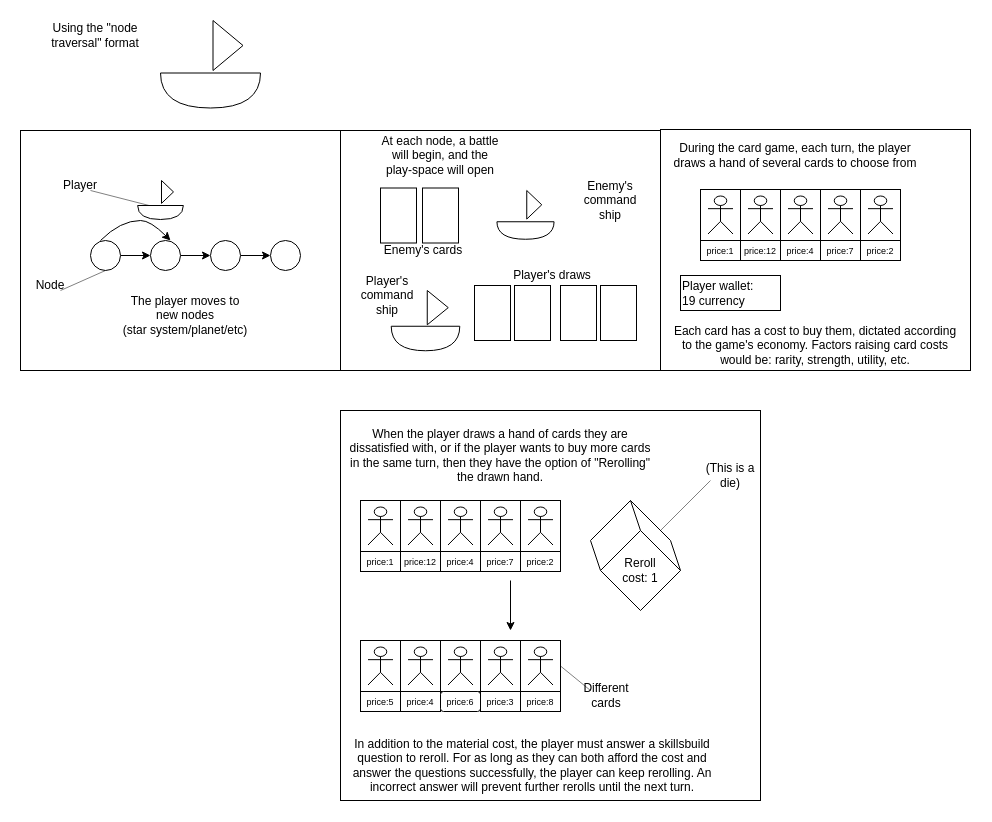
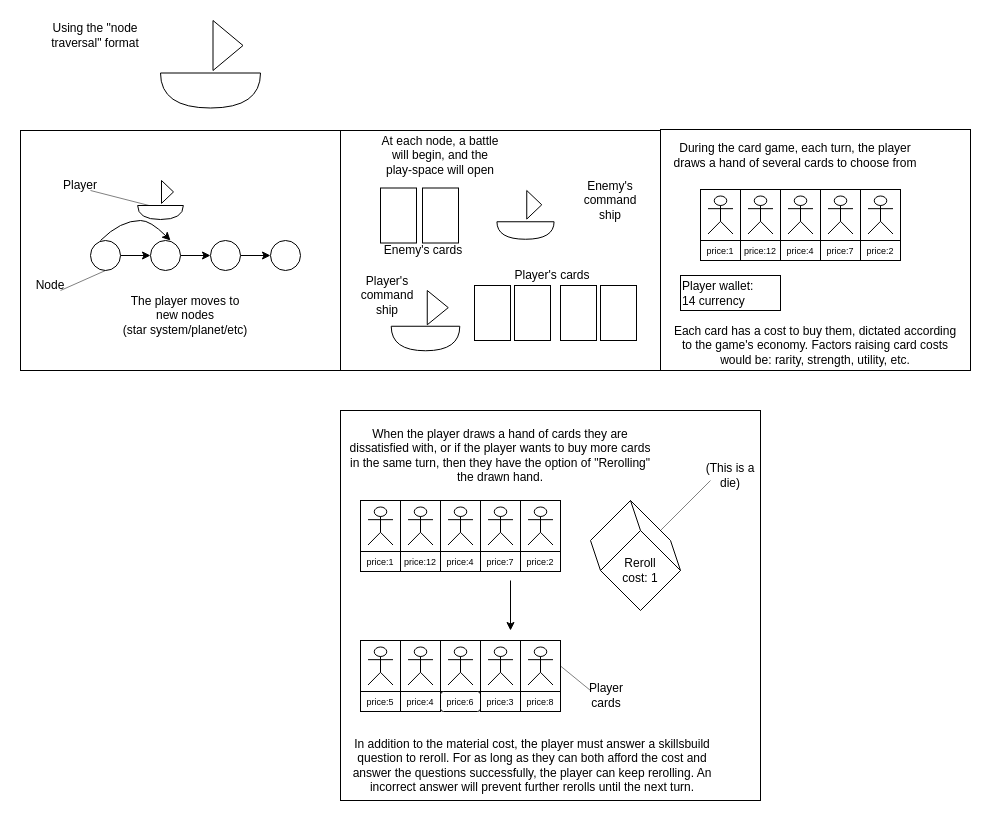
  <mxCell id="0" />
  <mxCell id="1" parent="0" />
  <mxCell id="2" value="&lt;div&gt;Using the &quot;node traversal&quot; format&lt;/div&gt;" style="text;html=1;align=center;verticalAlign=middle;whiteSpace=wrap;rounded=0;" vertex="1" parent="1"><mxGeometry x="50" y="20" width="90" height="30" as="geometry" /></mxCell>
  <mxCell id="3" value="" style="group" vertex="1" connectable="0" parent="1"><mxGeometry x="160" y="20" width="100" height="87.5" as="geometry" /></mxCell>
  <mxCell id="4" value="" style="triangle;whiteSpace=wrap;html=1;movable=1;resizable=1;rotatable=1;deletable=1;editable=1;locked=0;connectable=1;" vertex="1" parent="3"><mxGeometry x="52.5" width="30" height="50" as="geometry" /></mxCell>
  <mxCell id="5" value="" style="shape=or;whiteSpace=wrap;html=1;rotation=90;movable=1;resizable=1;rotatable=1;deletable=1;editable=1;locked=0;connectable=1;" vertex="1" parent="3"><mxGeometry x="32.5" y="20" width="35" height="100" as="geometry" /></mxCell>
  <mxCell id="6" value="The player moves to new nodes&lt;br&gt;(star system/planet/etc)" style="text;html=1;align=center;verticalAlign=middle;whiteSpace=wrap;rounded=0;" vertex="1" parent="1"><mxGeometry x="120" y="300" width="130" height="30" as="geometry" /></mxCell>
  <mxCell id="7" style="edgeStyle=orthogonalEdgeStyle;rounded=0;orthogonalLoop=1;jettySize=auto;html=1;exitX=1;exitY=0.5;exitDx=0;exitDy=0;entryX=0;entryY=0.5;entryDx=0;entryDy=0;" edge="1" parent="1" source="8" target="10"><mxGeometry relative="1" as="geometry" /></mxCell>
  <mxCell id="8" value="" style="ellipse;whiteSpace=wrap;html=1;aspect=fixed;" vertex="1" parent="1"><mxGeometry x="90" y="240" width="30" height="30" as="geometry" /></mxCell>
  <mxCell id="9" style="edgeStyle=orthogonalEdgeStyle;rounded=0;orthogonalLoop=1;jettySize=auto;html=1;exitX=1;exitY=0.5;exitDx=0;exitDy=0;entryX=0;entryY=0.5;entryDx=0;entryDy=0;" edge="1" parent="1" source="10" target="12"><mxGeometry relative="1" as="geometry" /></mxCell>
  <mxCell id="10" value="" style="ellipse;whiteSpace=wrap;html=1;aspect=fixed;" vertex="1" parent="1"><mxGeometry x="150" y="240" width="30" height="30" as="geometry" /></mxCell>
  <mxCell id="11" style="edgeStyle=orthogonalEdgeStyle;rounded=0;orthogonalLoop=1;jettySize=auto;html=1;exitX=1;exitY=0.5;exitDx=0;exitDy=0;entryX=0;entryY=0.5;entryDx=0;entryDy=0;" edge="1" parent="1" source="12" target="13"><mxGeometry relative="1" as="geometry" /></mxCell>
  <mxCell id="12" value="" style="ellipse;whiteSpace=wrap;html=1;aspect=fixed;" vertex="1" parent="1"><mxGeometry x="210" y="240" width="30" height="30" as="geometry" /></mxCell>
  <mxCell id="13" value="" style="ellipse;whiteSpace=wrap;html=1;aspect=fixed;" vertex="1" parent="1"><mxGeometry x="270" y="240" width="30" height="30" as="geometry" /></mxCell>
  <mxCell id="14" value="" style="group" vertex="1" connectable="0" parent="1"><mxGeometry x="140" y="180" width="40" height="40" as="geometry" /></mxCell>
  <mxCell id="15" value="" style="triangle;whiteSpace=wrap;html=1;movable=1;resizable=1;rotatable=1;deletable=1;editable=1;locked=0;connectable=1;" vertex="1" parent="14"><mxGeometry x="21" width="12" height="22.857" as="geometry" /></mxCell>
  <mxCell id="16" value="" style="shape=or;whiteSpace=wrap;html=1;rotation=90;movable=1;resizable=1;rotatable=1;deletable=1;editable=1;locked=0;connectable=1;" vertex="1" parent="14"><mxGeometry x="13" y="9.143" width="14" height="45.714" as="geometry" /></mxCell>
  <mxCell id="17" value="" style="curved=1;endArrow=classic;html=1;rounded=0;exitX=0.333;exitY=0;exitDx=0;exitDy=0;exitPerimeter=0;" edge="1" parent="1" source="8"><mxGeometry width="50" height="50" relative="1" as="geometry"><mxPoint x="110" y="230" as="sourcePoint" /><mxPoint x="170" y="240" as="targetPoint" /><Array as="points"><mxPoint x="110" y="230" /><mxPoint x="130" y="220" /><mxPoint x="150" y="220" /></Array></mxGeometry></mxCell>
  <mxCell id="18" value="" style="endArrow=none;html=1;rounded=0;strokeWidth=0.5;entryX=0;entryY=0.75;entryDx=0;entryDy=0;entryPerimeter=0;" edge="1" parent="1" target="16"><mxGeometry width="50" height="50" relative="1" as="geometry"><mxPoint x="90" y="190" as="sourcePoint" /><mxPoint x="290" y="170" as="targetPoint" /></mxGeometry></mxCell>
  <mxCell id="19" value="Player" style="text;html=1;align=center;verticalAlign=middle;whiteSpace=wrap;rounded=0;" vertex="1" parent="1"><mxGeometry x="50" y="170" width="60" height="30" as="geometry" /></mxCell>
  <mxCell id="20" value="" style="endArrow=none;html=1;rounded=0;strokeWidth=0.5;entryX=0.5;entryY=1;entryDx=0;entryDy=0;" edge="1" parent="1" target="8"><mxGeometry width="50" height="50" relative="1" as="geometry"><mxPoint x="60" y="290" as="sourcePoint" /><mxPoint x="159" y="215" as="targetPoint" /></mxGeometry></mxCell>
  <mxCell id="21" value="Node" style="text;html=1;align=center;verticalAlign=middle;whiteSpace=wrap;rounded=0;" vertex="1" parent="1"><mxGeometry x="20" y="270" width="60" height="30" as="geometry" /></mxCell>
  <mxCell id="22" value="" style="rounded=0;whiteSpace=wrap;html=1;fillColor=none;" vertex="1" parent="1"><mxGeometry x="20" y="130" width="320" height="240" as="geometry" /></mxCell>
  <mxCell id="23" value="At each node, a battle will begin, and the play-space will open" style="text;html=1;align=center;verticalAlign=middle;whiteSpace=wrap;rounded=0;" vertex="1" parent="1"><mxGeometry x="380" y="140" width="120" height="30" as="geometry" /></mxCell>
  <mxCell id="24" value="" style="rounded=0;whiteSpace=wrap;html=1;fillColor=none;" vertex="1" parent="1"><mxGeometry x="340" y="130" width="320" height="240" as="geometry" /></mxCell>
  <mxCell id="25" value="" style="group" vertex="1" connectable="0" parent="1"><mxGeometry x="390" y="290" width="70" height="60" as="geometry" /></mxCell>
  <mxCell id="26" value="" style="triangle;whiteSpace=wrap;html=1;movable=1;resizable=1;rotatable=1;deletable=1;editable=1;locked=0;connectable=1;" vertex="1" parent="25"><mxGeometry x="36.75" width="21" height="34.286" as="geometry" /></mxCell>
  <mxCell id="27" value="" style="shape=or;whiteSpace=wrap;html=1;rotation=90;movable=1;resizable=1;rotatable=1;deletable=1;editable=1;locked=0;connectable=1;" vertex="1" parent="25"><mxGeometry x="22.75" y="13.714" width="24.5" height="68.571" as="geometry" /></mxCell>
  <mxCell id="28" value="Player's command ship" style="text;html=1;align=center;verticalAlign=middle;whiteSpace=wrap;rounded=0;" vertex="1" parent="25"><mxGeometry x="-43.25" y="-10" width="80" height="30" as="geometry" /></mxCell>
  <mxCell id="29" value="" style="group" vertex="1" connectable="0" parent="1"><mxGeometry x="500" y="190" width="50" height="50" as="geometry" /></mxCell>
  <mxCell id="30" value="" style="triangle;whiteSpace=wrap;html=1;movable=1;resizable=1;rotatable=1;deletable=1;editable=1;locked=0;connectable=1;" vertex="1" parent="29"><mxGeometry x="26.25" width="15" height="28.571" as="geometry" /></mxCell>
  <mxCell id="31" value="" style="shape=or;whiteSpace=wrap;html=1;rotation=90;movable=1;resizable=1;rotatable=1;deletable=1;editable=1;locked=0;connectable=1;" vertex="1" parent="29"><mxGeometry x="16.25" y="11.429" width="17.5" height="57.143" as="geometry" /></mxCell>
  <mxCell id="32" value="" style="rounded=0;whiteSpace=wrap;html=1;" vertex="1" parent="1"><mxGeometry x="474" y="285" width="36" height="55" as="geometry" /></mxCell>
  <mxCell id="33" value="" style="rounded=0;whiteSpace=wrap;html=1;" vertex="1" parent="1"><mxGeometry x="514" y="285" width="36" height="55" as="geometry" /></mxCell>
  <mxCell id="34" value="" style="rounded=0;whiteSpace=wrap;html=1;" vertex="1" parent="1"><mxGeometry x="560" y="285" width="36" height="55" as="geometry" /></mxCell>
  <mxCell id="35" value="" style="rounded=0;whiteSpace=wrap;html=1;" vertex="1" parent="1"><mxGeometry x="600" y="285" width="36" height="55" as="geometry" /></mxCell>
  <mxCell id="36" value="" style="rounded=0;whiteSpace=wrap;html=1;" vertex="1" parent="1"><mxGeometry x="380" y="187.5" width="36" height="55" as="geometry" /></mxCell>
  <mxCell id="37" value="" style="rounded=0;whiteSpace=wrap;html=1;" vertex="1" parent="1"><mxGeometry x="422" y="187.5" width="36" height="55" as="geometry" /></mxCell>
  <mxCell id="38" value="Enemy's command ship" style="text;html=1;align=center;verticalAlign=middle;whiteSpace=wrap;rounded=0;" vertex="1" parent="1"><mxGeometry x="570" y="185" width="80" height="30" as="geometry" /></mxCell>
  <mxCell id="39" value="Enemy's cards" style="text;html=1;align=center;verticalAlign=middle;whiteSpace=wrap;rounded=0;" vertex="1" parent="1"><mxGeometry x="380" y="235" width="86" height="30" as="geometry" /></mxCell>
- <mxCell id="40" value="Player's draws" style="text;html=1;align=center;verticalAlign=middle;whiteSpace=wrap;rounded=0;" vertex="1" parent="1"><mxGeometry x="500" y="260" width="104" height="30" as="geometry" /></mxCell>
+ <mxCell id="40" value="Player's cards" style="text;html=1;align=center;verticalAlign=middle;whiteSpace=wrap;rounded=0;" vertex="1" parent="1"><mxGeometry x="500" y="260" width="104" height="30" as="geometry" /></mxCell>
  <mxCell id="41" value="During the card game, each turn, the player draws a hand of several cards to choose from" style="text;html=1;align=center;verticalAlign=middle;whiteSpace=wrap;rounded=0;" vertex="1" parent="1"><mxGeometry x="670" y="140" width="250" height="30" as="geometry" /></mxCell>
  <mxCell id="42" value="Each card has a cost to buy them, dictated according to the game's economy. Factors raising card costs would be: rarity, strength, utility, etc." style="text;html=1;align=center;verticalAlign=middle;whiteSpace=wrap;rounded=0;" vertex="1" parent="1"><mxGeometry x="670" y="330" width="290" height="30" as="geometry" /></mxCell>
  <mxCell id="43" value="" style="group" vertex="1" connectable="0" parent="1"><mxGeometry x="700" y="189" width="200" height="72" as="geometry" /></mxCell>
  <mxCell id="44" value="" style="rounded=0;whiteSpace=wrap;html=1;" vertex="1" parent="43"><mxGeometry width="40" height="51" as="geometry" /></mxCell>
  <mxCell id="45" value="" style="rounded=0;whiteSpace=wrap;html=1;" vertex="1" parent="43"><mxGeometry x="40" width="40" height="51" as="geometry" /></mxCell>
  <mxCell id="46" value="" style="rounded=0;whiteSpace=wrap;html=1;" vertex="1" parent="43"><mxGeometry x="80" width="40" height="51" as="geometry" /></mxCell>
  <mxCell id="47" value="" style="rounded=0;whiteSpace=wrap;html=1;" vertex="1" parent="43"><mxGeometry x="120" width="40" height="51" as="geometry" /></mxCell>
  <mxCell id="48" value="" style="rounded=0;whiteSpace=wrap;html=1;" vertex="1" parent="43"><mxGeometry x="160" width="40" height="51" as="geometry" /></mxCell>
  <mxCell id="49" value="Actor" style="shape=umlActor;verticalLabelPosition=bottom;verticalAlign=top;html=1;outlineConnect=0;" vertex="1" parent="43"><mxGeometry x="7.5" y="6.5" width="25" height="38" as="geometry" /></mxCell>
  <mxCell id="50" value="Actor" style="shape=umlActor;verticalLabelPosition=bottom;verticalAlign=top;html=1;outlineConnect=0;" vertex="1" parent="43"><mxGeometry x="47.5" y="6.5" width="25" height="38" as="geometry" /></mxCell>
  <mxCell id="51" value="Actor" style="shape=umlActor;verticalLabelPosition=bottom;verticalAlign=top;html=1;outlineConnect=0;" vertex="1" parent="43"><mxGeometry x="87.5" y="6.5" width="25" height="38" as="geometry" /></mxCell>
  <mxCell id="52" value="Actor" style="shape=umlActor;verticalLabelPosition=bottom;verticalAlign=top;html=1;outlineConnect=0;" vertex="1" parent="43"><mxGeometry x="127.5" y="6.5" width="25" height="38" as="geometry" /></mxCell>
  <mxCell id="53" value="Actor" style="shape=umlActor;verticalLabelPosition=bottom;verticalAlign=top;html=1;outlineConnect=0;" vertex="1" parent="43"><mxGeometry x="167.5" y="6.5" width="25" height="38" as="geometry" /></mxCell>
  <mxCell id="54" value="" style="group" vertex="1" connectable="0" parent="1"><mxGeometry x="700" y="240" width="200" height="20" as="geometry" /></mxCell>
  <mxCell id="55" value="&lt;font style=&quot;font-size: 9px;&quot;&gt;price:1&lt;/font&gt;" style="rounded=0;whiteSpace=wrap;html=1;" vertex="1" parent="54"><mxGeometry width="40" height="20" as="geometry" /></mxCell>
  <mxCell id="56" value="&lt;font style=&quot;font-size: 9px;&quot;&gt;price:12&lt;/font&gt;" style="rounded=0;whiteSpace=wrap;html=1;" vertex="1" parent="54"><mxGeometry x="40" width="40" height="20" as="geometry" /></mxCell>
  <mxCell id="57" value="&lt;font style=&quot;font-size: 9px;&quot;&gt;price:4&lt;/font&gt;" style="rounded=0;whiteSpace=wrap;html=1;" vertex="1" parent="54"><mxGeometry x="80" width="40" height="20" as="geometry" /></mxCell>
  <mxCell id="58" value="&lt;font style=&quot;font-size: 9px;&quot;&gt;price:7&lt;/font&gt;" style="rounded=0;whiteSpace=wrap;html=1;" vertex="1" parent="54"><mxGeometry x="120" width="40" height="20" as="geometry" /></mxCell>
  <mxCell id="59" value="&lt;font style=&quot;font-size: 9px;&quot;&gt;price:2&lt;/font&gt;" style="rounded=0;whiteSpace=wrap;html=1;" vertex="1" parent="54"><mxGeometry x="160" width="40" height="20" as="geometry" /></mxCell>
- <mxCell id="60" value="&lt;div align=&quot;left&quot;&gt;Player wallet:&lt;br&gt;19 currency&lt;/div&gt;" style="rounded=0;whiteSpace=wrap;html=1;align=left;" vertex="1" parent="1"><mxGeometry x="680" y="275" width="100" height="35" as="geometry" /></mxCell>
+ <mxCell id="60" value="&lt;div align=&quot;left&quot;&gt;Player wallet:&lt;br&gt;14 currency&lt;/div&gt;" style="rounded=0;whiteSpace=wrap;html=1;align=left;" vertex="1" parent="1"><mxGeometry x="680" y="275" width="100" height="35" as="geometry" /></mxCell>
  <mxCell id="61" value="" style="rounded=0;whiteSpace=wrap;html=1;fillColor=none;" vertex="1" parent="1"><mxGeometry x="660" y="129" width="310" height="241" as="geometry" /></mxCell>
  <mxCell id="62" value="When the player draws a hand of cards they are dissatisfied with, or if the player wants to buy more cards in the same turn, then they have the option of &quot;Rerolling&quot; the drawn hand." style="text;html=1;align=center;verticalAlign=middle;whiteSpace=wrap;rounded=0;" vertex="1" parent="1"><mxGeometry x="345" y="440" width="310" height="30" as="geometry" /></mxCell>
  <mxCell id="63" value="" style="group" vertex="1" connectable="0" parent="1"><mxGeometry x="360" y="500" width="200" height="72" as="geometry" /></mxCell>
  <mxCell id="64" value="" style="group" vertex="1" connectable="0" parent="63"><mxGeometry width="200" height="51" as="geometry" /></mxCell>
  <mxCell id="65" value="" style="rounded=0;whiteSpace=wrap;html=1;" vertex="1" parent="64"><mxGeometry width="40" height="51" as="geometry" /></mxCell>
  <mxCell id="66" value="" style="rounded=0;whiteSpace=wrap;html=1;" vertex="1" parent="64"><mxGeometry x="40" width="40" height="51" as="geometry" /></mxCell>
  <mxCell id="67" value="" style="rounded=0;whiteSpace=wrap;html=1;" vertex="1" parent="64"><mxGeometry x="80" width="40" height="51" as="geometry" /></mxCell>
  <mxCell id="68" value="" style="rounded=0;whiteSpace=wrap;html=1;" vertex="1" parent="64"><mxGeometry x="120" width="40" height="51" as="geometry" /></mxCell>
  <mxCell id="69" value="" style="rounded=0;whiteSpace=wrap;html=1;" vertex="1" parent="64"><mxGeometry x="160" width="40" height="51" as="geometry" /></mxCell>
  <mxCell id="70" value="Actor" style="shape=umlActor;verticalLabelPosition=bottom;verticalAlign=top;html=1;outlineConnect=0;" vertex="1" parent="64"><mxGeometry x="7.5" y="6.5" width="25" height="38" as="geometry" /></mxCell>
  <mxCell id="71" value="Actor" style="shape=umlActor;verticalLabelPosition=bottom;verticalAlign=top;html=1;outlineConnect=0;" vertex="1" parent="64"><mxGeometry x="47.5" y="6.5" width="25" height="38" as="geometry" /></mxCell>
  <mxCell id="72" value="Actor" style="shape=umlActor;verticalLabelPosition=bottom;verticalAlign=top;html=1;outlineConnect=0;" vertex="1" parent="64"><mxGeometry x="87.5" y="6.5" width="25" height="38" as="geometry" /></mxCell>
  <mxCell id="73" value="Actor" style="shape=umlActor;verticalLabelPosition=bottom;verticalAlign=top;html=1;outlineConnect=0;" vertex="1" parent="64"><mxGeometry x="127.5" y="6.5" width="25" height="38" as="geometry" /></mxCell>
  <mxCell id="74" value="Actor" style="shape=umlActor;verticalLabelPosition=bottom;verticalAlign=top;html=1;outlineConnect=0;" vertex="1" parent="64"><mxGeometry x="167.5" y="6.5" width="25" height="38" as="geometry" /></mxCell>
  <mxCell id="75" value="" style="endArrow=none;html=1;rounded=0;exitX=0;exitY=0.5;exitDx=0;exitDy=0;" edge="1" parent="64" source="82"><mxGeometry width="50" height="50" relative="1" as="geometry"><mxPoint x="180" y="90" as="sourcePoint" /><mxPoint x="230" y="40" as="targetPoint" /></mxGeometry></mxCell>
  <mxCell id="76" value="" style="group" vertex="1" connectable="0" parent="1"><mxGeometry x="360" y="551" width="200" height="20" as="geometry" /></mxCell>
  <mxCell id="77" value="&lt;font style=&quot;font-size: 9px;&quot;&gt;price:1&lt;/font&gt;" style="rounded=0;whiteSpace=wrap;html=1;" vertex="1" parent="76"><mxGeometry width="40" height="20" as="geometry" /></mxCell>
  <mxCell id="78" value="&lt;font style=&quot;font-size: 9px;&quot;&gt;price:12&lt;/font&gt;" style="rounded=0;whiteSpace=wrap;html=1;" vertex="1" parent="76"><mxGeometry x="40" width="40" height="20" as="geometry" /></mxCell>
  <mxCell id="79" value="&lt;font style=&quot;font-size: 9px;&quot;&gt;price:4&lt;/font&gt;" style="rounded=0;whiteSpace=wrap;html=1;" vertex="1" parent="76"><mxGeometry x="80" width="40" height="20" as="geometry" /></mxCell>
  <mxCell id="80" value="&lt;font style=&quot;font-size: 9px;&quot;&gt;price:7&lt;/font&gt;" style="rounded=0;whiteSpace=wrap;html=1;" vertex="1" parent="76"><mxGeometry x="120" width="40" height="20" as="geometry" /></mxCell>
  <mxCell id="81" value="&lt;font style=&quot;font-size: 9px;&quot;&gt;price:2&lt;/font&gt;" style="rounded=0;whiteSpace=wrap;html=1;" vertex="1" parent="76"><mxGeometry x="160" width="40" height="20" as="geometry" /></mxCell>
  <mxCell id="82" value="Reroll&lt;br&gt;cost: 1" style="rhombus;whiteSpace=wrap;html=1;" vertex="1" parent="1"><mxGeometry x="600" y="530" width="80" height="80" as="geometry" /></mxCell>
  <mxCell id="83" value="" style="endArrow=none;html=1;rounded=0;exitX=1;exitY=0.5;exitDx=0;exitDy=0;entryX=1;entryY=0.5;entryDx=0;entryDy=0;" edge="1" parent="1" source="82"><mxGeometry width="50" height="50" relative="1" as="geometry"><mxPoint x="610" y="580" as="sourcePoint" /><mxPoint x="670" y="540" as="targetPoint" /></mxGeometry></mxCell>
  <mxCell id="84" value="" style="endArrow=none;html=1;rounded=0;" edge="1" parent="1"><mxGeometry width="50" height="50" relative="1" as="geometry"><mxPoint x="590" y="540" as="sourcePoint" /><mxPoint x="630" y="500" as="targetPoint" /></mxGeometry></mxCell>
  <mxCell id="85" value="" style="endArrow=none;html=1;rounded=0;" edge="1" parent="1"><mxGeometry width="50" height="50" relative="1" as="geometry"><mxPoint x="630" y="500" as="sourcePoint" /><mxPoint x="670" y="540" as="targetPoint" /></mxGeometry></mxCell>
  <mxCell id="86" value="" style="endArrow=none;html=1;rounded=0;exitX=0.5;exitY=0;exitDx=0;exitDy=0;" edge="1" parent="1" source="82"><mxGeometry width="50" height="50" relative="1" as="geometry"><mxPoint x="670" y="550" as="sourcePoint" /><mxPoint x="630" y="500" as="targetPoint" /></mxGeometry></mxCell>
  <mxCell id="87" value="" style="endArrow=none;html=1;rounded=0;strokeWidth=0.5;" edge="1" parent="1"><mxGeometry width="50" height="50" relative="1" as="geometry"><mxPoint x="660" y="530" as="sourcePoint" /><mxPoint x="710" y="480" as="targetPoint" /></mxGeometry></mxCell>
  <mxCell id="88" value="(This is a die)" style="text;html=1;align=center;verticalAlign=middle;whiteSpace=wrap;rounded=0;" vertex="1" parent="1"><mxGeometry x="700" y="460" width="60" height="30" as="geometry" /></mxCell>
  <mxCell id="89" value="" style="endArrow=classic;html=1;rounded=0;" edge="1" parent="1"><mxGeometry width="50" height="50" relative="1" as="geometry"><mxPoint x="510" y="580" as="sourcePoint" /><mxPoint x="510" y="630" as="targetPoint" /></mxGeometry></mxCell>
  <mxCell id="90" value="" style="group" vertex="1" connectable="0" parent="1"><mxGeometry x="360" y="640" width="200" height="72" as="geometry" /></mxCell>
  <mxCell id="91" value="" style="group" vertex="1" connectable="0" parent="90"><mxGeometry width="200" height="51" as="geometry" /></mxCell>
  <mxCell id="92" value="" style="rounded=0;whiteSpace=wrap;html=1;" vertex="1" parent="91"><mxGeometry width="40" height="51" as="geometry" /></mxCell>
  <mxCell id="93" value="" style="rounded=0;whiteSpace=wrap;html=1;" vertex="1" parent="91"><mxGeometry x="40" width="40" height="51" as="geometry" /></mxCell>
  <mxCell id="94" value="" style="rounded=0;whiteSpace=wrap;html=1;" vertex="1" parent="91"><mxGeometry x="80" width="40" height="51" as="geometry" /></mxCell>
  <mxCell id="95" value="" style="rounded=0;whiteSpace=wrap;html=1;" vertex="1" parent="91"><mxGeometry x="120" width="40" height="51" as="geometry" /></mxCell>
  <mxCell id="96" value="" style="rounded=0;whiteSpace=wrap;html=1;" vertex="1" parent="91"><mxGeometry x="160" width="40" height="51" as="geometry" /></mxCell>
  <mxCell id="97" value="Actor" style="shape=umlActor;verticalLabelPosition=bottom;verticalAlign=top;html=1;outlineConnect=0;" vertex="1" parent="91"><mxGeometry x="7.5" y="6.5" width="25" height="38" as="geometry" /></mxCell>
  <mxCell id="98" value="Actor" style="shape=umlActor;verticalLabelPosition=bottom;verticalAlign=top;html=1;outlineConnect=0;" vertex="1" parent="91"><mxGeometry x="47.5" y="6.5" width="25" height="38" as="geometry" /></mxCell>
  <mxCell id="99" value="Actor" style="shape=umlActor;verticalLabelPosition=bottom;verticalAlign=top;html=1;outlineConnect=0;" vertex="1" parent="91"><mxGeometry x="87.5" y="6.5" width="25" height="38" as="geometry" /></mxCell>
  <mxCell id="100" value="Actor" style="shape=umlActor;verticalLabelPosition=bottom;verticalAlign=top;html=1;outlineConnect=0;" vertex="1" parent="91"><mxGeometry x="127.5" y="6.5" width="25" height="38" as="geometry" /></mxCell>
  <mxCell id="101" value="Actor" style="shape=umlActor;verticalLabelPosition=bottom;verticalAlign=top;html=1;outlineConnect=0;" vertex="1" parent="91"><mxGeometry x="167.5" y="6.5" width="25" height="38" as="geometry" /></mxCell>
  <mxCell id="102" value="" style="group" vertex="1" connectable="0" parent="1"><mxGeometry x="360" y="691" width="200" height="20" as="geometry" /></mxCell>
  <mxCell id="103" value="&lt;font style=&quot;font-size: 9px;&quot;&gt;price:5&lt;/font&gt;" style="rounded=0;whiteSpace=wrap;html=1;" vertex="1" parent="102"><mxGeometry width="40" height="20" as="geometry" /></mxCell>
  <mxCell id="104" value="&lt;font style=&quot;font-size: 9px;&quot;&gt;price:4&lt;/font&gt;" style="rounded=0;whiteSpace=wrap;html=1;" vertex="1" parent="102"><mxGeometry x="40" width="40" height="20" as="geometry" /></mxCell>
  <mxCell id="105" value="&lt;font style=&quot;font-size: 9px;&quot;&gt;price:6&lt;/font&gt;" style="whiteSpace=wrap;html=1;rounded=1;" vertex="1" parent="102"><mxGeometry x="80" width="40" height="20" as="geometry" /></mxCell>
  <mxCell id="106" value="&lt;font style=&quot;font-size: 9px;&quot;&gt;price:3&lt;/font&gt;" style="rounded=0;whiteSpace=wrap;html=1;" vertex="1" parent="102"><mxGeometry x="120" width="40" height="20" as="geometry" /></mxCell>
  <mxCell id="107" value="&lt;font style=&quot;font-size: 9px;&quot;&gt;price:8&lt;/font&gt;" style="rounded=0;whiteSpace=wrap;html=1;" vertex="1" parent="102"><mxGeometry x="160" width="40" height="20" as="geometry" /></mxCell>
  <mxCell id="108" value="" style="endArrow=none;html=1;rounded=0;strokeWidth=0.5;exitX=1;exitY=0.5;exitDx=0;exitDy=0;" edge="1" parent="1" source="96"><mxGeometry width="50" height="50" relative="1" as="geometry"><mxPoint x="670" y="540" as="sourcePoint" /><mxPoint x="590" y="690" as="targetPoint" /></mxGeometry></mxCell>
- <mxCell id="109" value="Different cards" style="text;html=1;align=center;verticalAlign=middle;whiteSpace=wrap;rounded=0;" vertex="1" parent="1"><mxGeometry x="576" y="680" width="60" height="30" as="geometry" /></mxCell>
+ <mxCell id="109" value="Player cards" style="text;html=1;align=center;verticalAlign=middle;whiteSpace=wrap;rounded=0;" vertex="1" parent="1"><mxGeometry x="576" y="680" width="60" height="30" as="geometry" /></mxCell>
  <mxCell id="110" value="In addition to the material cost, the player must answer a skillsbuild question to reroll. For as long as they can both afford the cost and answer the questions successfully, the player can keep rerolling. An incorrect answer will prevent further rerolls until the next turn." style="text;html=1;align=center;verticalAlign=middle;whiteSpace=wrap;rounded=0;" vertex="1" parent="1"><mxGeometry x="342" y="750" width="380" height="30" as="geometry" /></mxCell>
  <mxCell id="111" value="" style="rounded=0;whiteSpace=wrap;html=1;fillColor=none;" vertex="1" parent="1"><mxGeometry x="340" y="410" width="420" height="390" as="geometry" /></mxCell>
